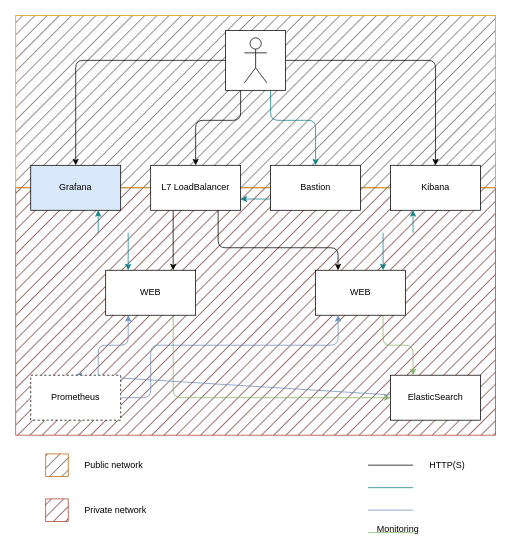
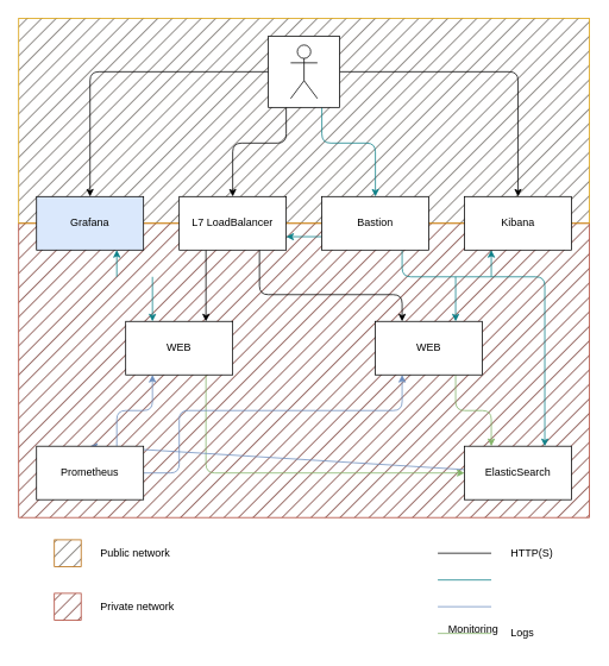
  <mxCell id="0" />
  <mxCell id="1" parent="0" />
  <mxCell id="2" value="" style="rounded=0;whiteSpace=wrap;html=1;fillColor=#540800;strokeColor=#ae4132;fillStyle=hatch;movable=0;resizable=0;rotatable=0;deletable=0;editable=0;connectable=0;" vertex="1" parent="1"><mxGeometry x="20" y="250" width="640" height="330" as="geometry" /></mxCell>
  <mxCell id="3" value="" style="rounded=0;whiteSpace=wrap;html=1;fillColor=#423C35;strokeColor=#d79b00;fillStyle=hatch;movable=0;resizable=0;rotatable=0;deletable=0;editable=0;connectable=0;" vertex="1" parent="1"><mxGeometry x="20" y="20" width="640" height="230" as="geometry" /></mxCell>
  <mxCell id="4" style="edgeStyle=none;html=1;entryX=0.75;entryY=1;entryDx=0;entryDy=0;fillColor=#b0e3e6;strokeColor=#0e8088;movable=0;resizable=0;rotatable=0;deletable=0;editable=0;connectable=0;" edge="1" parent="1" target="13"><mxGeometry relative="1" as="geometry"><mxPoint x="130" y="310" as="sourcePoint" /></mxGeometry></mxCell>
  <mxCell id="5" style="edgeStyle=none;html=1;exitX=0.25;exitY=1;exitDx=0;exitDy=0;entryX=0.75;entryY=0;entryDx=0;entryDy=0;fillColor=#dae8fc;strokeColor=#6c8ebf;movable=0;resizable=0;rotatable=0;deletable=0;editable=0;connectable=0;startArrow=classic;startFill=1;endArrow=none;endFill=0;" edge="1" parent="1" source="7" target="12"><mxGeometry relative="1" as="geometry"><Array as="points"><mxPoint x="170" y="460" /><mxPoint x="130" y="460" /></Array></mxGeometry></mxCell>
  <mxCell id="6" style="edgeStyle=none;html=1;exitX=0.75;exitY=1;exitDx=0;exitDy=0;entryX=0;entryY=0.5;entryDx=0;entryDy=0;fillColor=#d5e8d4;strokeColor=#82b366;movable=0;resizable=0;rotatable=0;deletable=0;editable=0;connectable=0;" edge="1" parent="1" source="7" target="14"><mxGeometry relative="1" as="geometry"><Array as="points"><mxPoint x="230" y="530" /></Array></mxGeometry></mxCell>
  <mxCell id="7" value="WEB" style="rounded=0;whiteSpace=wrap;html=1;movable=0;resizable=0;rotatable=0;deletable=0;editable=0;connectable=0;" vertex="1" parent="1"><mxGeometry x="140" y="360" width="120" height="60" as="geometry" /></mxCell>
  <mxCell id="8" style="edgeStyle=none;html=1;exitX=0.75;exitY=1;exitDx=0;exitDy=0;entryX=0.25;entryY=0;entryDx=0;entryDy=0;fillColor=#d5e8d4;strokeColor=#82b366;movable=0;resizable=0;rotatable=0;deletable=0;editable=0;connectable=0;" edge="1" parent="1" source="10" target="14"><mxGeometry relative="1" as="geometry"><Array as="points"><mxPoint x="510" y="460" /><mxPoint x="550" y="460" /></Array></mxGeometry></mxCell>
  <mxCell id="9" style="edgeStyle=none;html=1;exitX=0.25;exitY=1;exitDx=0;exitDy=0;entryX=1;entryY=0.5;entryDx=0;entryDy=0;fillColor=#dae8fc;strokeColor=#6c8ebf;movable=0;resizable=0;rotatable=0;deletable=0;editable=0;connectable=0;endArrow=none;endFill=0;startArrow=classic;startFill=1;" edge="1" parent="1" source="10" target="12"><mxGeometry relative="1" as="geometry"><Array as="points"><mxPoint x="450" y="460" /><mxPoint x="200" y="460" /><mxPoint x="200" y="530" /></Array></mxGeometry></mxCell>
  <mxCell id="10" value="WEB" style="rounded=0;whiteSpace=wrap;html=1;movable=0;resizable=0;rotatable=0;deletable=0;editable=0;connectable=0;" vertex="1" parent="1"><mxGeometry x="420" y="360" width="120" height="60" as="geometry" /></mxCell>
  <mxCell id="11" style="edgeStyle=none;html=1;exitX=0.5;exitY=0;exitDx=0;exitDy=0;fillColor=#dae8fc;strokeColor=#6c8ebf;movable=0;resizable=0;rotatable=0;deletable=0;editable=0;connectable=0;startArrow=classic;startFill=1;endArrow=none;endFill=0;" edge="1" parent="1" source="12" target="14"><mxGeometry relative="1" as="geometry" /></mxCell>
- <mxCell id="12" value="Prometheus" style="rounded=0;whiteSpace=wrap;html=1;movable=0;resizable=0;rotatable=0;deletable=0;editable=0;connectable=0;dashed=1;" vertex="1" parent="1"><mxGeometry x="40" y="500" width="120" height="60" as="geometry" /></mxCell>
+ <mxCell id="12" value="Prometheus" style="rounded=0;whiteSpace=wrap;html=1;movable=0;resizable=0;rotatable=0;deletable=0;editable=0;connectable=0;" vertex="1" parent="1"><mxGeometry x="40" y="500" width="120" height="60" as="geometry" /></mxCell>
  <mxCell id="13" value="Grafana" style="rounded=0;whiteSpace=wrap;html=1;movable=0;resizable=0;rotatable=0;deletable=0;editable=0;connectable=0;fillColor=#dae8fc;" vertex="1" parent="1"><mxGeometry x="40" y="220" width="120" height="60" as="geometry" /></mxCell>
  <mxCell id="14" value="ElasticSearch" style="rounded=0;whiteSpace=wrap;html=1;movable=0;resizable=0;rotatable=0;deletable=0;editable=0;connectable=0;" vertex="1" parent="1"><mxGeometry x="520" y="500" width="120" height="60" as="geometry" /></mxCell>
  <mxCell id="15" value="Kibana" style="rounded=0;whiteSpace=wrap;html=1;movable=0;resizable=0;rotatable=0;deletable=0;editable=0;connectable=0;" vertex="1" parent="1"><mxGeometry x="520" y="220" width="120" height="60" as="geometry" /></mxCell>
  <mxCell id="16" style="edgeStyle=none;html=1;exitX=0.75;exitY=1;exitDx=0;exitDy=0;entryX=0.25;entryY=0;entryDx=0;entryDy=0;movable=0;resizable=0;rotatable=0;deletable=0;editable=0;connectable=0;" edge="1" parent="1" source="18" target="10"><mxGeometry relative="1" as="geometry"><Array as="points"><mxPoint x="290" y="330" /><mxPoint x="450" y="330" /></Array></mxGeometry></mxCell>
  <mxCell id="17" style="edgeStyle=none;html=1;exitX=0.25;exitY=1;exitDx=0;exitDy=0;entryX=0.75;entryY=0;entryDx=0;entryDy=0;movable=0;resizable=0;rotatable=0;deletable=0;editable=0;connectable=0;" edge="1" parent="1" source="18" target="7"><mxGeometry relative="1" as="geometry" /></mxCell>
  <mxCell id="18" value="L7 LoadBalancer" style="rounded=0;whiteSpace=wrap;html=1;fillStyle=auto;movable=0;resizable=0;rotatable=0;deletable=0;editable=0;connectable=0;" vertex="1" parent="1"><mxGeometry x="200" y="220" width="120" height="60" as="geometry" /></mxCell>
+ <mxCell id="19" style="edgeStyle=none;html=1;exitX=0.75;exitY=1;exitDx=0;exitDy=0;entryX=0.75;entryY=0;entryDx=0;entryDy=0;fillColor=#b0e3e6;strokeColor=#0e8088;movable=0;resizable=0;rotatable=0;deletable=0;editable=0;connectable=0;" edge="1" parent="1" source="23" target="14"><mxGeometry relative="1" as="geometry"><Array as="points"><mxPoint x="450" y="310" /><mxPoint x="480" y="310" /><mxPoint x="540" y="310" /><mxPoint x="610" y="310" /></Array></mxGeometry></mxCell>
  <mxCell id="20" style="edgeStyle=none;html=1;exitX=0;exitY=0.75;exitDx=0;exitDy=0;entryX=1;entryY=0.75;entryDx=0;entryDy=0;fillColor=#b0e3e6;strokeColor=#0e8088;movable=0;resizable=0;rotatable=0;deletable=0;editable=0;connectable=0;" edge="1" parent="1" source="23" target="18"><mxGeometry relative="1" as="geometry" /></mxCell>
  <mxCell id="21" style="edgeStyle=none;html=1;entryX=0.25;entryY=0;entryDx=0;entryDy=0;fillColor=#b0e3e6;strokeColor=#0e8088;movable=0;resizable=0;rotatable=0;deletable=0;editable=0;connectable=0;" edge="1" parent="1" target="7"><mxGeometry relative="1" as="geometry"><mxPoint x="170" y="310" as="sourcePoint" /></mxGeometry></mxCell>
  <mxCell id="22" style="edgeStyle=none;html=1;entryX=0.75;entryY=0;entryDx=0;entryDy=0;fillColor=#b0e3e6;strokeColor=#0e8088;movable=0;resizable=0;rotatable=0;deletable=0;editable=0;connectable=0;" edge="1" parent="1" target="10"><mxGeometry relative="1" as="geometry"><mxPoint x="510" y="310" as="sourcePoint" /></mxGeometry></mxCell>
  <mxCell id="23" value="Bastion" style="rounded=0;whiteSpace=wrap;html=1;fillStyle=auto;movable=0;resizable=0;rotatable=0;deletable=0;editable=0;connectable=0;" vertex="1" parent="1"><mxGeometry x="360" y="220" width="120" height="60" as="geometry" /></mxCell>
  <mxCell id="24" value="" style="endArrow=classic;html=1;entryX=0.25;entryY=1;entryDx=0;entryDy=0;fillColor=#b0e3e6;strokeColor=#0e8088;movable=0;resizable=0;rotatable=0;deletable=0;editable=0;connectable=0;" edge="1" parent="1" target="15"><mxGeometry width="50" height="50" relative="1" as="geometry"><mxPoint x="550" y="310" as="sourcePoint" /><mxPoint x="560" y="280" as="targetPoint" /></mxGeometry></mxCell>
  <mxCell id="25" style="edgeStyle=none;html=1;exitX=0;exitY=0.5;exitDx=0;exitDy=0;entryX=0.5;entryY=0;entryDx=0;entryDy=0;movable=0;resizable=0;rotatable=0;deletable=0;editable=0;connectable=0;" edge="1" parent="1" source="30" target="13"><mxGeometry relative="1" as="geometry"><Array as="points"><mxPoint x="100" y="80" /></Array></mxGeometry></mxCell>
  <mxCell id="26" style="edgeStyle=none;html=1;exitX=1;exitY=0.5;exitDx=0;exitDy=0;entryX=0.5;entryY=0;entryDx=0;entryDy=0;movable=0;resizable=0;rotatable=0;deletable=0;editable=0;connectable=0;" edge="1" parent="1" source="30" target="15"><mxGeometry relative="1" as="geometry"><Array as="points"><mxPoint x="580" y="80" /></Array></mxGeometry></mxCell>
  <mxCell id="27" style="edgeStyle=none;html=1;exitX=0.25;exitY=1;exitDx=0;exitDy=0;entryX=0.5;entryY=0;entryDx=0;entryDy=0;movable=0;resizable=0;rotatable=0;deletable=0;editable=0;connectable=0;" edge="1" parent="1" source="30" target="18"><mxGeometry relative="1" as="geometry"><Array as="points"><mxPoint x="320" y="160" /><mxPoint x="260" y="160" /></Array></mxGeometry></mxCell>
  <mxCell id="28" style="edgeStyle=none;html=1;exitX=0.75;exitY=1;exitDx=0;exitDy=0;entryX=0.5;entryY=0;entryDx=0;entryDy=0;fillColor=#b0e3e6;strokeColor=#0e8088;movable=0;resizable=0;rotatable=0;deletable=0;editable=0;connectable=0;" edge="1" parent="1" source="30" target="23"><mxGeometry relative="1" as="geometry"><Array as="points"><mxPoint x="360" y="160" /><mxPoint x="420" y="160" /></Array></mxGeometry></mxCell>
  <mxCell id="29" value="" style="group;movable=0;resizable=0;rotatable=0;deletable=0;editable=0;connectable=0;" vertex="1" connectable="0" parent="1"><mxGeometry x="300" y="40" width="80" height="80" as="geometry" /></mxCell>
  <mxCell id="30" value="" style="whiteSpace=wrap;html=1;aspect=fixed;fillStyle=auto;movable=0;resizable=0;rotatable=0;deletable=0;editable=0;connectable=0;" vertex="1" parent="29"><mxGeometry width="80" height="80" as="geometry" /></mxCell>
  <mxCell id="31" value="" style="shape=umlActor;verticalLabelPosition=bottom;verticalAlign=top;html=1;outlineConnect=0;fillStyle=auto;movable=0;resizable=0;rotatable=0;deletable=0;editable=0;connectable=0;" vertex="1" parent="29"><mxGeometry x="25" y="10" width="30" height="60" as="geometry" /></mxCell>
  <mxCell id="32" value="" style="endArrow=none;html=1;movable=0;resizable=0;rotatable=0;deletable=0;editable=0;connectable=0;" edge="1" parent="1"><mxGeometry width="50" height="50" relative="1" as="geometry"><mxPoint x="490" y="620" as="sourcePoint" /><mxPoint x="550" y="620" as="targetPoint" /></mxGeometry></mxCell>
  <mxCell id="33" value="HTTP(S)" style="text;html=1;strokeColor=none;fillColor=none;align=left;verticalAlign=middle;whiteSpace=wrap;rounded=0;fillStyle=auto;movable=0;resizable=0;rotatable=0;deletable=0;editable=0;connectable=0;" vertex="1" parent="1"><mxGeometry x="570" y="605" width="60" height="30" as="geometry" /></mxCell>
  <mxCell id="34" value="" style="endArrow=none;html=1;fillColor=#b0e3e6;strokeColor=#0e8088;movable=0;resizable=0;rotatable=0;deletable=0;editable=0;connectable=0;" edge="1" parent="1"><mxGeometry width="50" height="50" relative="1" as="geometry"><mxPoint x="490" y="650" as="sourcePoint" /><mxPoint x="550" y="650" as="targetPoint" /></mxGeometry></mxCell>
  <mxCell id="35" value="" style="endArrow=none;html=1;fillColor=#dae8fc;strokeColor=#6c8ebf;movable=0;resizable=0;rotatable=0;deletable=0;editable=0;connectable=0;" edge="1" parent="1"><mxGeometry width="50" height="50" relative="1" as="geometry"><mxPoint x="490" y="680" as="sourcePoint" /><mxPoint x="550" y="680" as="targetPoint" /></mxGeometry></mxCell>
  <mxCell id="36" value="Monitoring" style="text;html=1;strokeColor=none;fillColor=none;align=left;verticalAlign=middle;whiteSpace=wrap;rounded=0;fillStyle=auto;movable=0;resizable=0;rotatable=0;deletable=0;editable=0;connectable=0;" vertex="1" parent="1"><mxGeometry x="500" y="690" width="60" height="30" as="geometry" /></mxCell>
  <mxCell id="37" value="" style="endArrow=none;html=1;fillColor=#d5e8d4;strokeColor=#82b366;movable=0;resizable=0;rotatable=0;deletable=0;editable=0;connectable=0;" edge="1" parent="1"><mxGeometry width="50" height="50" relative="1" as="geometry"><mxPoint x="490" y="710" as="sourcePoint" /><mxPoint x="550" y="710" as="targetPoint" /></mxGeometry></mxCell>
+ <mxCell id="38" value="Logs" style="text;html=1;strokeColor=none;fillColor=none;align=left;verticalAlign=middle;whiteSpace=wrap;rounded=0;fillStyle=auto;movable=0;resizable=0;rotatable=0;deletable=0;editable=0;connectable=0;" vertex="1" parent="1"><mxGeometry x="570" y="695" width="60" height="30" as="geometry" /></mxCell>
  <mxCell id="39" value="" style="whiteSpace=wrap;html=1;aspect=fixed;fillStyle=hatch;fillColor=#423C35;strokeColor=#b46504;movable=0;resizable=0;rotatable=0;deletable=0;editable=0;connectable=0;" vertex="1" parent="1"><mxGeometry x="60" y="605" width="30" height="30" as="geometry" /></mxCell>
  <mxCell id="40" value="" style="whiteSpace=wrap;html=1;aspect=fixed;fillStyle=hatch;fillColor=#540800;strokeColor=#ae4132;movable=0;resizable=0;rotatable=0;deletable=0;editable=0;connectable=0;" vertex="1" parent="1"><mxGeometry x="60" y="665" width="30" height="30" as="geometry" /></mxCell>
  <mxCell id="41" value="Public network" style="text;html=1;strokeColor=none;fillColor=none;align=left;verticalAlign=middle;whiteSpace=wrap;rounded=0;fillStyle=hatch;movable=0;resizable=0;rotatable=0;deletable=0;editable=0;connectable=0;" vertex="1" parent="1"><mxGeometry x="110" y="605" width="90" height="30" as="geometry" /></mxCell>
  <mxCell id="42" value="Private network" style="text;html=1;strokeColor=none;fillColor=none;align=left;verticalAlign=middle;whiteSpace=wrap;rounded=0;fillStyle=hatch;movable=0;resizable=0;rotatable=0;deletable=0;editable=0;connectable=0;" vertex="1" parent="1"><mxGeometry x="110" y="665" width="90" height="30" as="geometry" /></mxCell>
